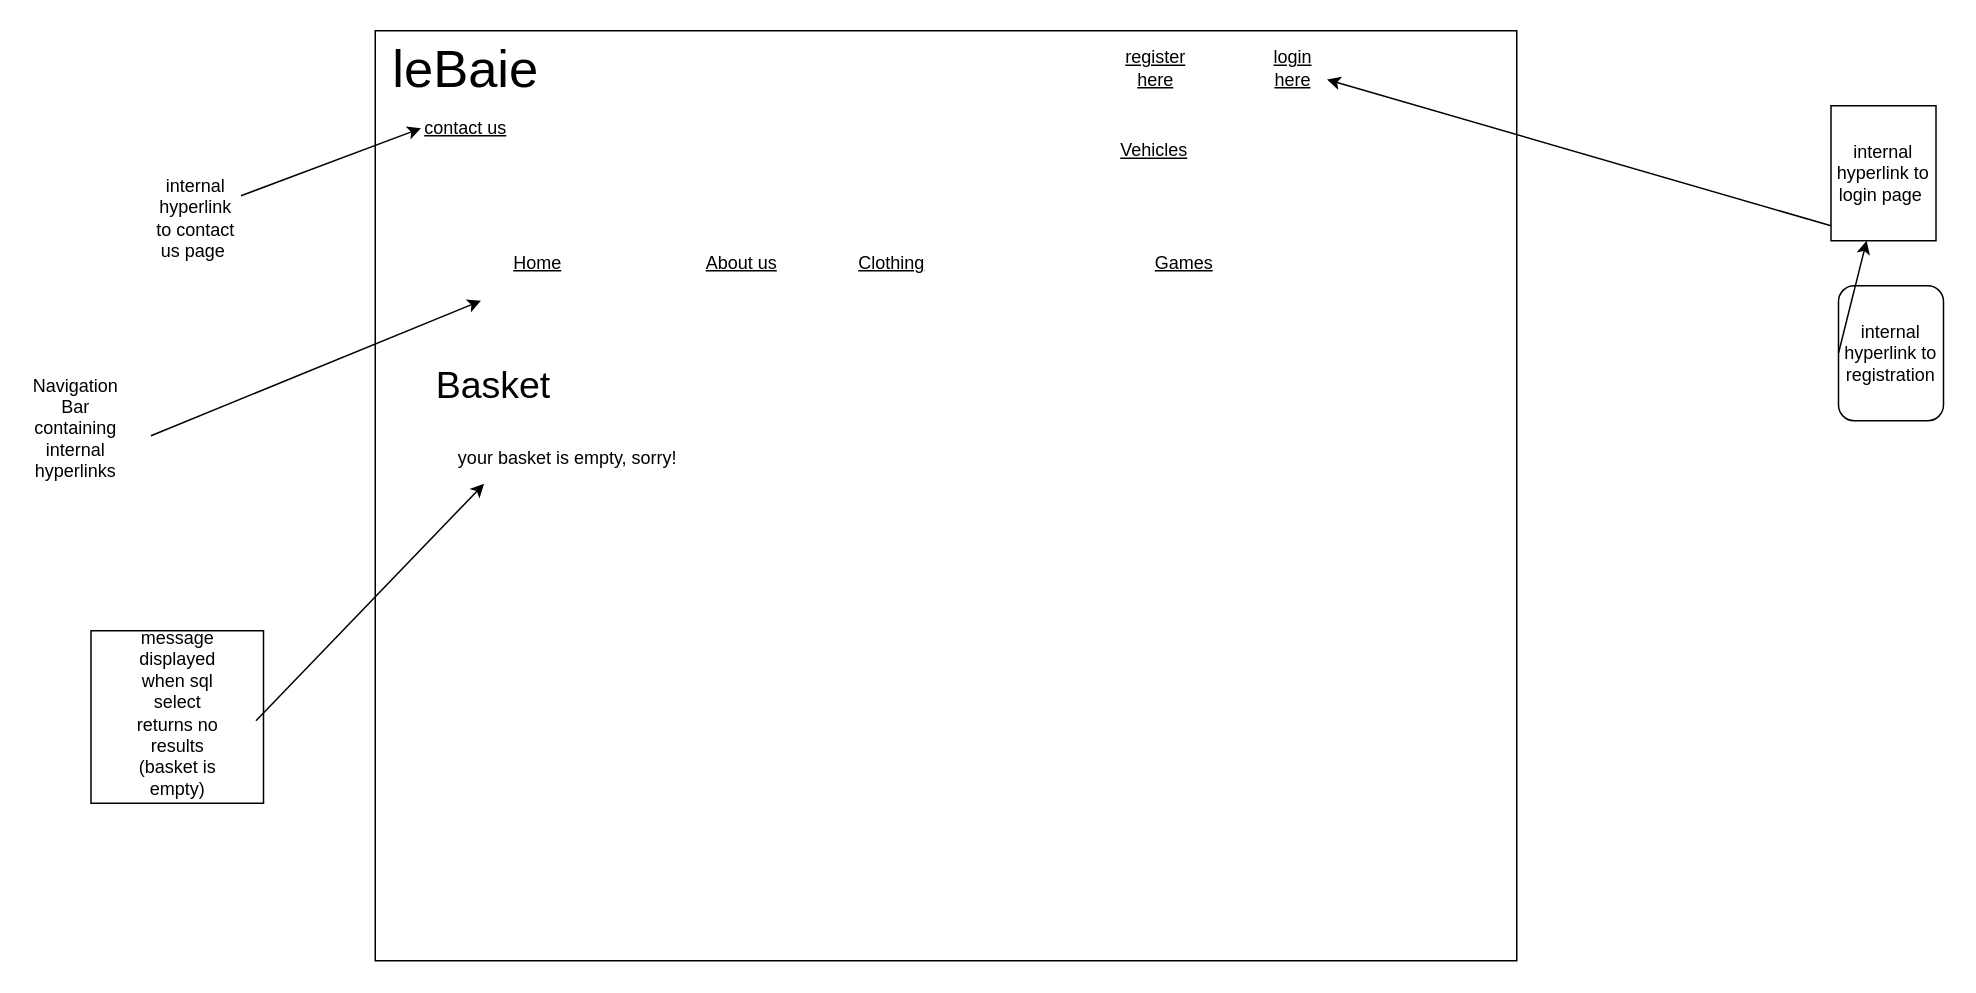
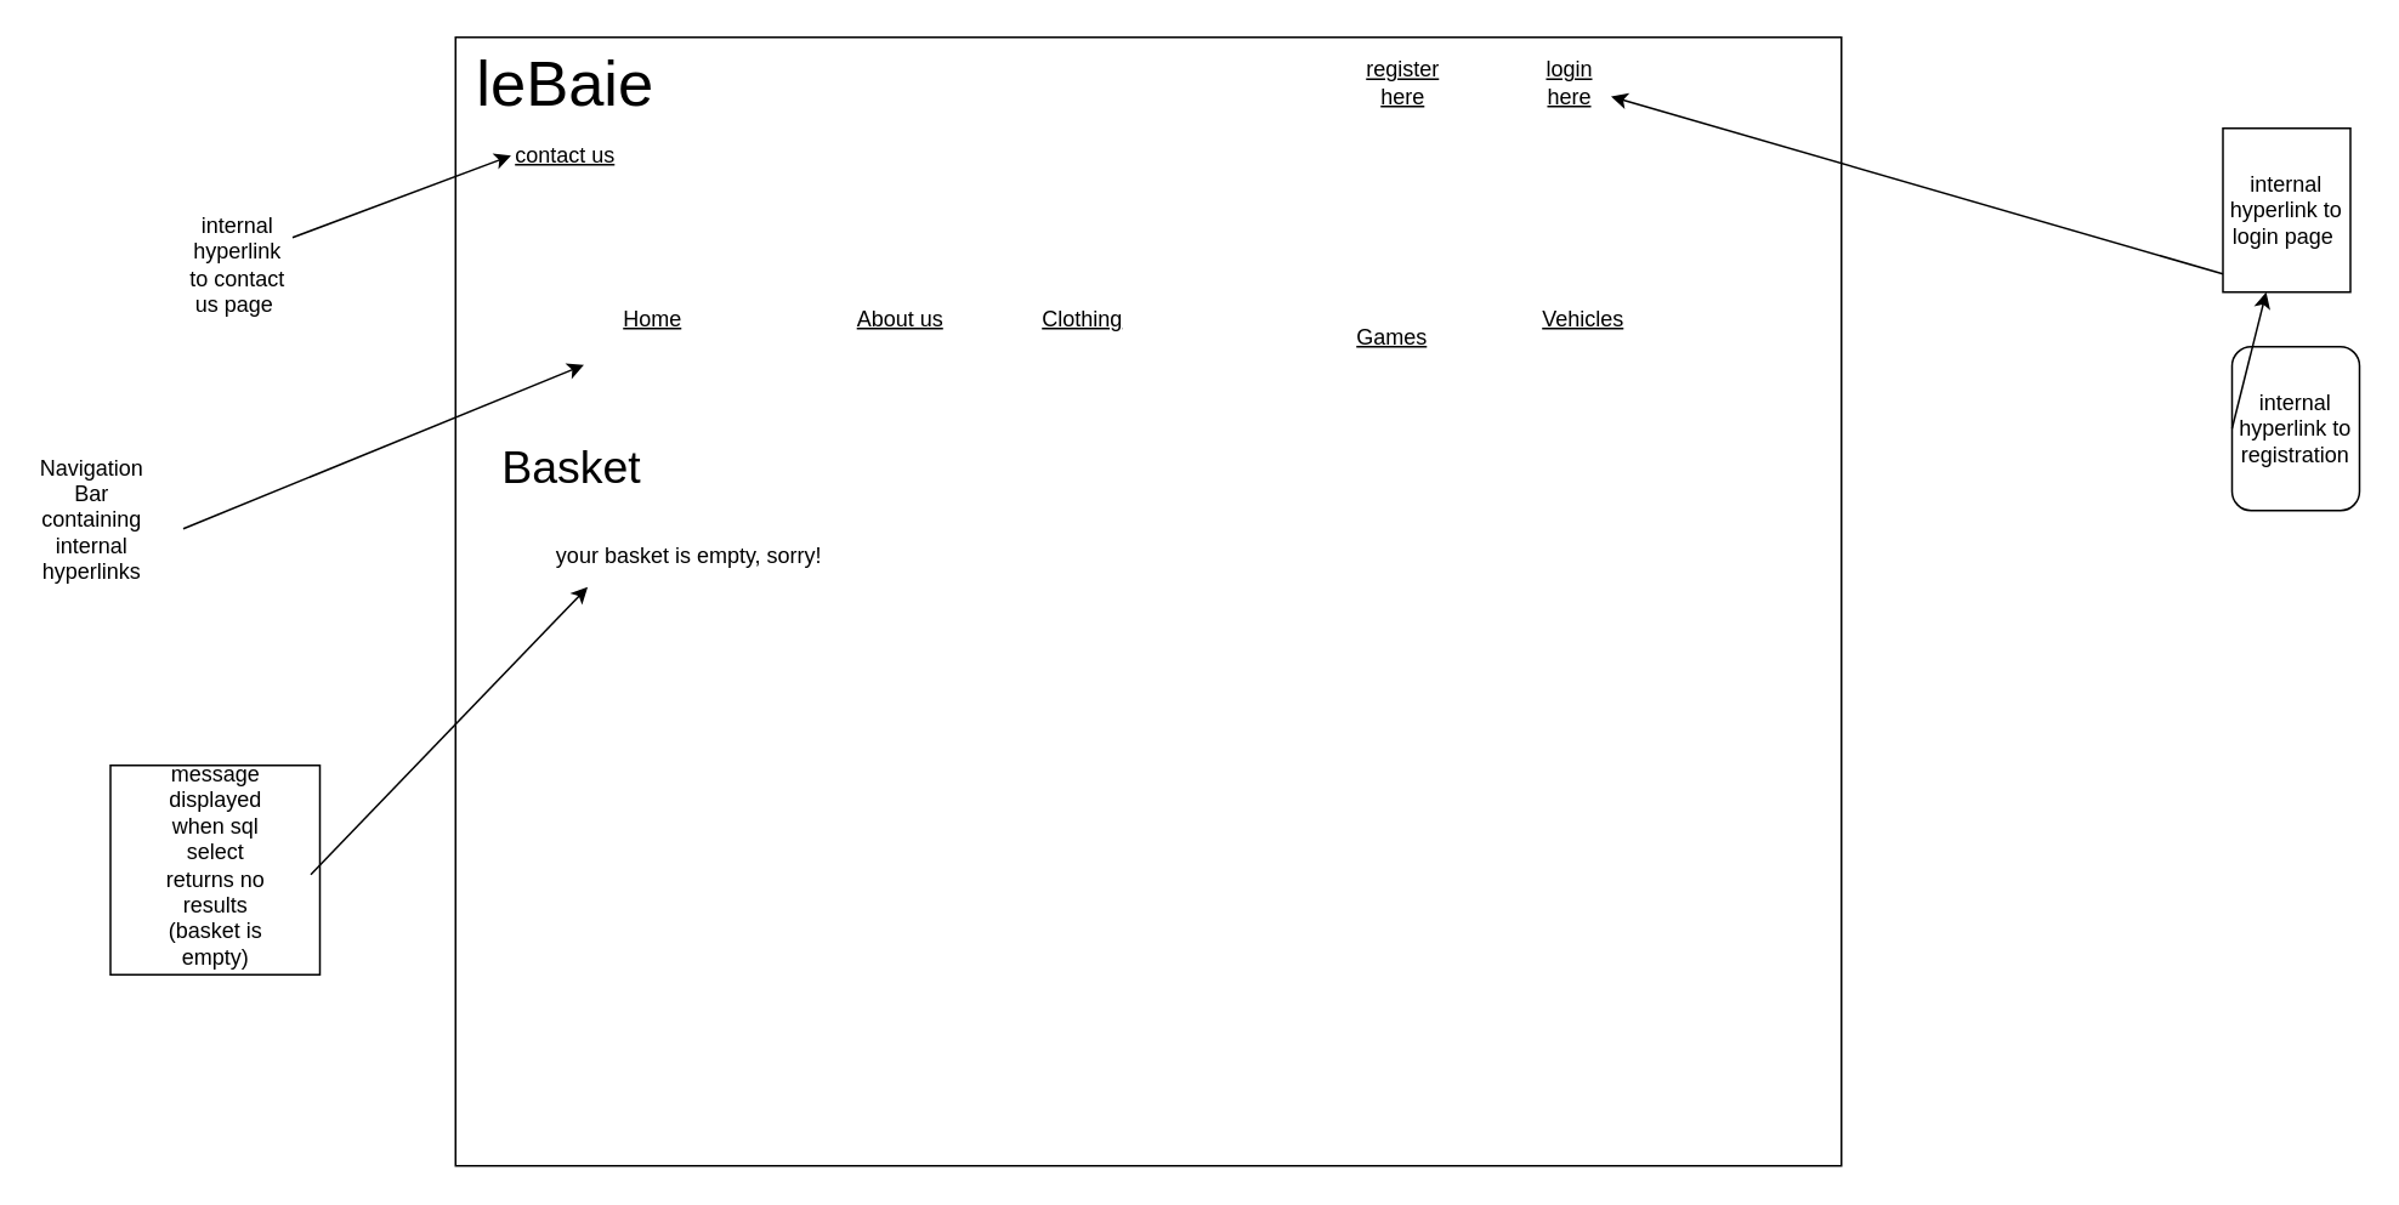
  <mxCell id="0" />
  <mxCell id="1" parent="0" />
  <mxCell id="2" value="" style="rounded=0;whiteSpace=wrap;html=1;fillColor=none;fontStyle=4" parent="1" vertex="1"><mxGeometry x="249.5" y="20" width="761" height="620" as="geometry" /></mxCell>
  <mxCell id="3" value="&lt;font style=&quot;font-size: 35px;&quot;&gt;leBaie&lt;/font&gt;" style="text;html=1;strokeColor=none;fillColor=none;align=center;verticalAlign=middle;whiteSpace=wrap;rounded=0;fontStyle=0" parent="1" vertex="1"><mxGeometry x="280" y="40" width="60" height="10" as="geometry" /></mxCell>
  <mxCell id="4" value="&lt;span&gt;Home &lt;/span&gt;" style="text;html=1;strokeColor=none;fillColor=none;align=center;verticalAlign=middle;whiteSpace=wrap;rounded=0;fontStyle=4" parent="1" vertex="1"><mxGeometry x="328" y="160" width="60" height="30" as="geometry" /></mxCell>
  <mxCell id="5" value="Clothing" style="text;html=1;strokeColor=none;fillColor=none;align=center;verticalAlign=middle;whiteSpace=wrap;rounded=0;fontStyle=4" parent="1" vertex="1"><mxGeometry x="564" y="160" width="60" height="30" as="geometry" /></mxCell>
- <mxCell id="6" value="Vehicles" style="text;html=1;strokeColor=none;fillColor=none;align=center;verticalAlign=middle;whiteSpace=wrap;rounded=0;fontStyle=4" parent="1" vertex="1"><mxGeometry x="739" y="85" width="60" height="30" as="geometry" /></mxCell>
+ <mxCell id="6" value="Vehicles" style="text;html=1;strokeColor=none;fillColor=none;align=center;verticalAlign=middle;whiteSpace=wrap;rounded=0;fontStyle=4" parent="1" vertex="1"><mxGeometry x="839" y="160" width="60" height="30" as="geometry" /></mxCell>
  <mxCell id="7" value="About us" style="text;html=1;strokeColor=none;fillColor=none;align=center;verticalAlign=middle;whiteSpace=wrap;rounded=0;fontStyle=4" parent="1" vertex="1"><mxGeometry x="464" y="160" width="60" height="30" as="geometry" /></mxCell>
- <mxCell id="8" value="Games" style="text;html=1;strokeColor=none;fillColor=none;align=center;verticalAlign=middle;whiteSpace=wrap;rounded=0;fontStyle=4" parent="1" vertex="1"><mxGeometry x="759" y="160" width="60" height="30" as="geometry" /></mxCell>
+ <mxCell id="8" value="Games" style="text;html=1;strokeColor=none;fillColor=none;align=center;verticalAlign=middle;whiteSpace=wrap;rounded=0;fontStyle=4" parent="1" vertex="1"><mxGeometry x="734" y="170" width="60" height="30" as="geometry" /></mxCell>
  <mxCell id="9" value="&lt;span&gt;contact us&lt;br&gt;&lt;/span&gt;" style="text;html=1;strokeColor=none;fillColor=none;align=center;verticalAlign=middle;whiteSpace=wrap;rounded=0;fontStyle=4" parent="1" vertex="1"><mxGeometry x="280" y="70" width="60" height="30" as="geometry" /></mxCell>
- <mxCell id="10" value="&lt;font style=&quot;font-size: 25px;&quot;&gt;&amp;nbsp;Basket&lt;/font&gt;" style="text;html=1;strokeColor=none;fillColor=none;align=center;verticalAlign=middle;whiteSpace=wrap;rounded=0;" parent="1" vertex="1"><mxGeometry x="275" y="240" width="100" height="30" as="geometry" /></mxCell>
+ <mxCell id="10" value="&lt;font style=&quot;font-size: 25px;&quot;&gt;&amp;nbsp;Basket&lt;/font&gt;" style="text;html=1;strokeColor=none;fillColor=none;align=center;verticalAlign=middle;whiteSpace=wrap;rounded=0;" parent="1" vertex="1"><mxGeometry x="260" y="240" width="100" height="30" as="geometry" /></mxCell>
  <mxCell id="11" value="Navigation Bar containing internal hyperlinks" style="text;html=1;strokeColor=none;fillColor=none;align=center;verticalAlign=middle;whiteSpace=wrap;rounded=0;" parent="1" vertex="1"><mxGeometry x="20" y="270" width="60" height="30" as="geometry" /></mxCell>
  <mxCell id="12" value="" style="endArrow=classic;html=1;rounded=0;" parent="1" edge="1"><mxGeometry width="50" height="50" relative="1" as="geometry"><mxPoint x="100" y="290" as="sourcePoint" /><mxPoint x="320" y="200" as="targetPoint" /></mxGeometry></mxCell>
  <mxCell id="13" value="" style="endArrow=classic;html=1;rounded=0;entryX=0;entryY=0.5;entryDx=0;entryDy=0;" parent="1" target="9" edge="1"><mxGeometry width="50" height="50" relative="1" as="geometry"><mxPoint x="160" y="130" as="sourcePoint" /><mxPoint y="80" as="targetPoint" x="210" /></mxGeometry></mxCell>
  <mxCell id="14" value="internal hyperlink to contact us page&amp;nbsp;" style="text;html=1;strokeColor=none;fillColor=none;align=center;verticalAlign=middle;whiteSpace=wrap;rounded=0;" parent="1" vertex="1"><mxGeometry x="100" y="130" width="60" height="30" as="geometry" /></mxCell>
  <mxCell id="15" value="" style="whiteSpace=wrap;html=1;aspect=fixed;" parent="1" vertex="1"><mxGeometry x="60" y="420" width="115" height="115" as="geometry" /></mxCell>
  <mxCell id="16" value="&lt;u&gt;register here&lt;/u&gt;" style="text;html=1;strokeColor=none;fillColor=none;align=center;verticalAlign=middle;whiteSpace=wrap;rounded=0;" parent="1" vertex="1"><mxGeometry x="740" y="30" width="60" height="30" as="geometry" /></mxCell>
  <mxCell id="17" value="&lt;u&gt;login here&lt;/u&gt;" style="text;html=1;strokeColor=none;fillColor=none;align=center;verticalAlign=middle;whiteSpace=wrap;rounded=0;" parent="1" vertex="1"><mxGeometry x="839" y="30" width="45" height="30" as="geometry" /></mxCell>
  <mxCell id="18" value="" style="endArrow=classic;html=1;rounded=0;exitX=0;exitY=0.5;exitDx=0;exitDy=0;" parent="1" source="19" target="20" edge="1"><mxGeometry width="50" height="50" relative="1" as="geometry"><mxPoint x="1210" y="230" as="sourcePoint" /><mxPoint x="830" y="60" as="targetPoint" /></mxGeometry></mxCell>
  <mxCell id="19" value="internal hyperlink to registration" style="whiteSpace=wrap;html=1;fillColor=none;rounded=1;" parent="1" vertex="1"><mxGeometry x="1225" y="190" width="70" height="90" as="geometry" /></mxCell>
  <mxCell id="20" value="internal hyperlink to login page&amp;nbsp;" style="rounded=0;whiteSpace=wrap;html=1;fillColor=none;" parent="1" vertex="1"><mxGeometry x="1220" y="70" width="70" height="90" as="geometry" /></mxCell>
  <mxCell id="21" value="" style="endArrow=classic;html=1;rounded=0;entryX=1;entryY=0.75;entryDx=0;entryDy=0;" parent="1" target="17" edge="1"><mxGeometry width="50" height="50" relative="1" as="geometry"><mxPoint x="1220" y="150" as="sourcePoint" /><mxPoint x="1270" y="100" as="targetPoint" /></mxGeometry></mxCell>
  <mxCell id="22" value="message displayed when sql select returns no results (basket is empty)" style="text;html=1;strokeColor=none;fillColor=none;align=center;verticalAlign=middle;whiteSpace=wrap;rounded=0;" vertex="1" parent="1"><mxGeometry x="88" y="460" width="60" height="30" as="geometry" /></mxCell>
  <mxCell id="23" value="your basket is empty, sorry!" style="text;html=1;strokeColor=none;fillColor=none;align=center;verticalAlign=middle;whiteSpace=wrap;rounded=0;" vertex="1" parent="1"><mxGeometry x="303" y="290" width="150" height="30" as="geometry" /></mxCell>
  <mxCell id="24" value="" style="endArrow=classic;html=1;rounded=0;entryX=0.127;entryY=1.067;entryDx=0;entryDy=0;entryPerimeter=0;" edge="1" parent="1" target="23"><mxGeometry width="50" height="50" relative="1" as="geometry"><mxPoint x="170" y="480" as="sourcePoint" /><mxPoint x="220" y="430" as="targetPoint" /></mxGeometry></mxCell>
